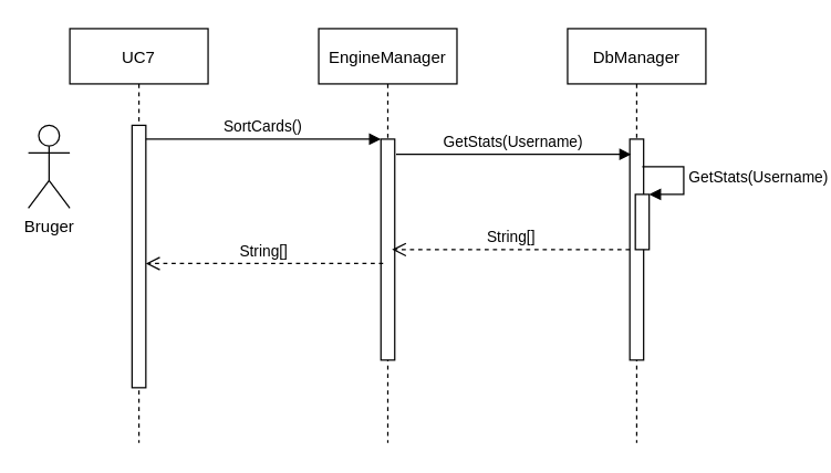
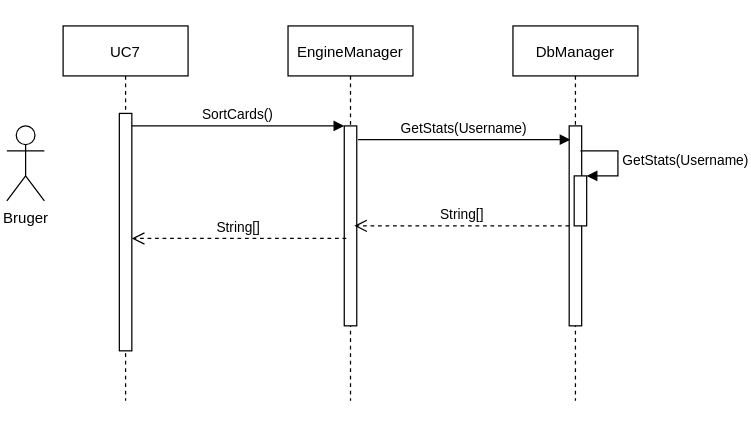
  <mxCell id="0" />
  <mxCell id="1" parent="0" />
  <mxCell id="2" value="UC7" style="shape=umlLifeline;perimeter=lifelinePerimeter;container=1;collapsible=0;recursiveResize=0;rounded=0;shadow=0;strokeWidth=1;" vertex="1" parent="1"><mxGeometry x="50" y="20" width="100" height="300" as="geometry" /></mxCell>
  <mxCell id="3" value="" style="points=[];perimeter=orthogonalPerimeter;rounded=0;shadow=0;strokeWidth=1;" vertex="1" parent="2"><mxGeometry x="45" y="70" width="10" height="190" as="geometry" /></mxCell>
  <mxCell id="4" value="EngineManager" style="shape=umlLifeline;perimeter=lifelinePerimeter;container=1;collapsible=0;recursiveResize=0;rounded=0;shadow=0;strokeWidth=1;" vertex="1" parent="1"><mxGeometry x="230" y="20" width="100" height="300" as="geometry" /></mxCell>
  <mxCell id="5" value="" style="points=[];perimeter=orthogonalPerimeter;rounded=0;shadow=0;strokeWidth=1;" vertex="1" parent="4"><mxGeometry x="45" y="80" width="10" height="160" as="geometry" /></mxCell>
  <mxCell id="6" value="String[]" style="verticalAlign=bottom;endArrow=open;dashed=1;endSize=8;shadow=0;strokeWidth=1;exitX=0.159;exitY=0.563;exitDx=0;exitDy=0;exitPerimeter=0;" edge="1" parent="1" source="5" target="3"><mxGeometry relative="1" as="geometry"><mxPoint x="205" y="176" as="targetPoint" /></mxGeometry></mxCell>
  <mxCell id="7" value="SortCards()" style="verticalAlign=bottom;endArrow=block;entryX=0;entryY=0;shadow=0;strokeWidth=1;" edge="1" parent="1" source="3" target="5"><mxGeometry relative="1" as="geometry"><mxPoint x="205" y="100" as="sourcePoint" /></mxGeometry></mxCell>
  <mxCell id="8" value="DbManager" style="shape=umlLifeline;perimeter=lifelinePerimeter;container=1;collapsible=0;recursiveResize=0;rounded=0;shadow=0;strokeWidth=1;" vertex="1" parent="1"><mxGeometry x="410" y="20" width="100" height="300" as="geometry" /></mxCell>
  <mxCell id="9" value="" style="points=[];perimeter=orthogonalPerimeter;rounded=0;shadow=0;strokeWidth=1;" vertex="1" parent="8"><mxGeometry x="45" y="80" width="10" height="160" as="geometry" /></mxCell>
  <mxCell id="10" value="" style="html=1;points=[];perimeter=orthogonalPerimeter;" vertex="1" parent="8"><mxGeometry x="49" y="120" width="10" height="40" as="geometry" /></mxCell>
  <mxCell id="11" value="&lt;span style=&quot;text-align: center;&quot;&gt;GetStats(Username)&lt;/span&gt;" style="edgeStyle=orthogonalEdgeStyle;html=1;align=left;spacingLeft=2;endArrow=block;rounded=0;entryX=1;entryY=0;" edge="1" parent="8" target="10"><mxGeometry relative="1" as="geometry"><mxPoint x="54" y="100" as="sourcePoint" /><Array as="points"><mxPoint x="84" y="100" /></Array></mxGeometry></mxCell>
- <mxCell id="12" value="Bruger" style="shape=umlActor;verticalLabelPosition=bottom;verticalAlign=top;html=1;outlineConnect=0;" vertex="1" parent="1"><mxGeometry x="20" y="90" width="30" height="60" as="geometry" /></mxCell>
+ <mxCell id="12" value="Bruger" style="shape=umlActor;verticalLabelPosition=bottom;verticalAlign=top;html=1;outlineConnect=0;" vertex="1" parent="1"><mxGeometry x="5" y="100" width="30" height="60" as="geometry" /></mxCell>
  <mxCell id="13" value="GetStats(Username)" style="verticalAlign=bottom;endArrow=block;entryX=0;entryY=0;shadow=0;strokeWidth=1;" edge="1" parent="1"><mxGeometry relative="1" as="geometry"><mxPoint x="286" y="111" as="sourcePoint" /><mxPoint x="456" y="111" as="targetPoint" /></mxGeometry></mxCell>
  <mxCell id="14" value="String[]" style="html=1;verticalAlign=bottom;endArrow=open;dashed=1;endSize=8;rounded=0;" edge="1" parent="1" source="9"><mxGeometry relative="1" as="geometry"><mxPoint x="450" y="190" as="sourcePoint" /><mxPoint x="283" y="180" as="targetPoint" /></mxGeometry></mxCell>
